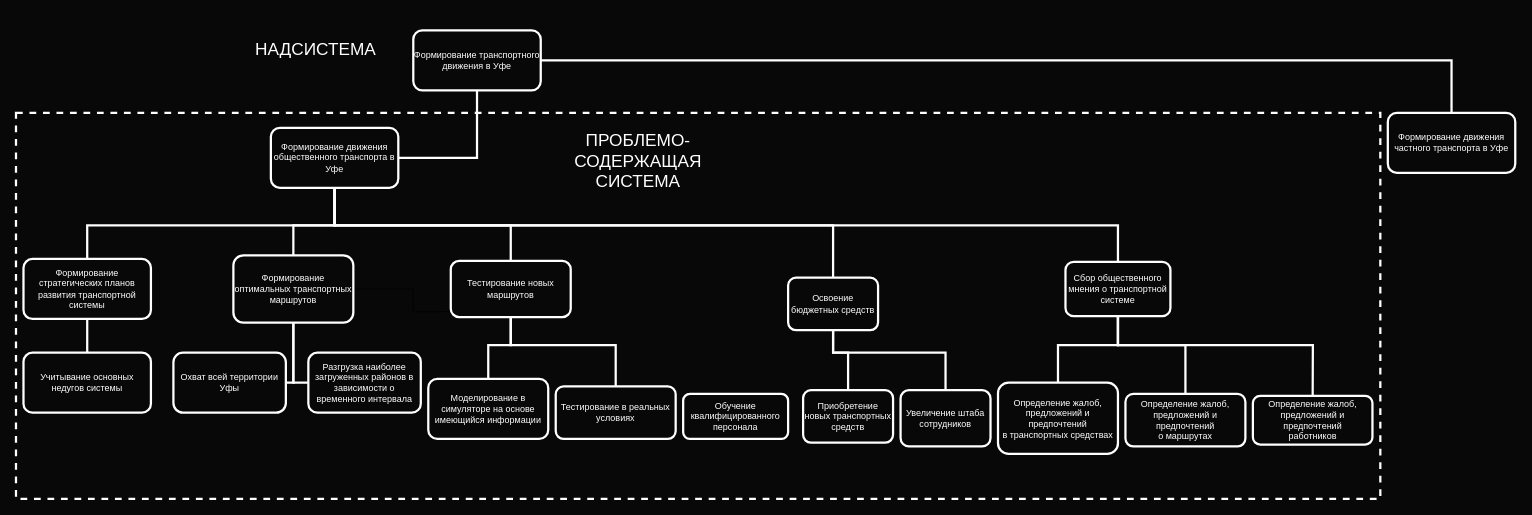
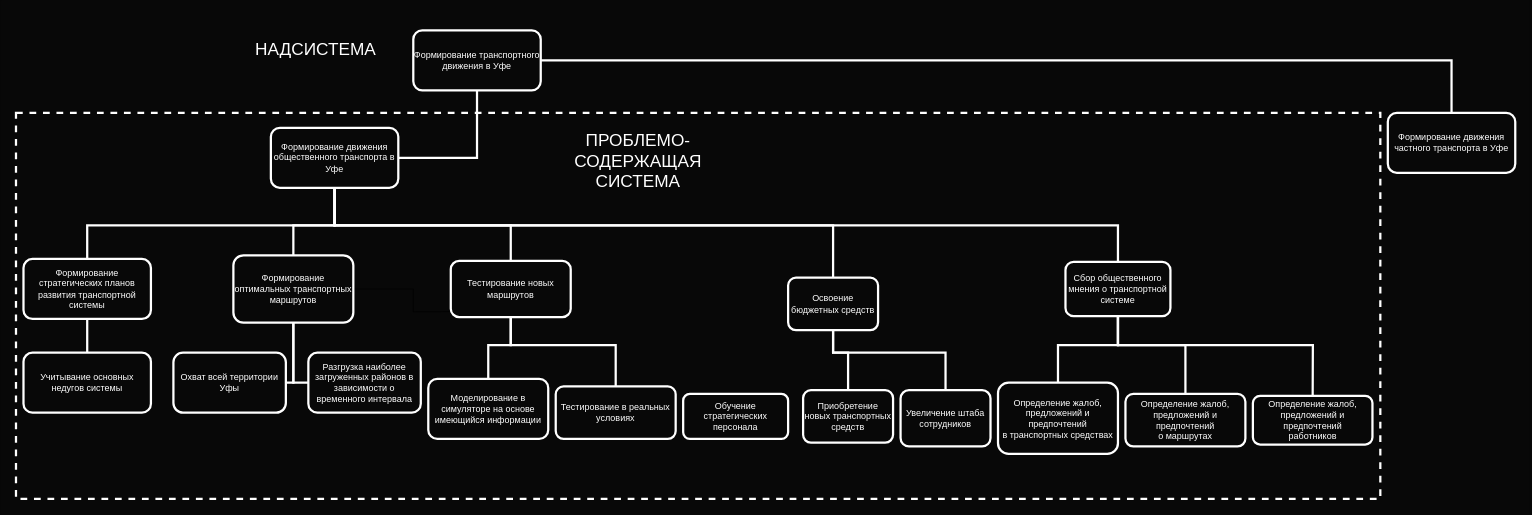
  <mxCell id="0" />
  <mxCell id="1" parent="0" />
  <mxCell id="2" value="Освоение бюджетных средств" style="rounded=1;whiteSpace=wrap;html=1;strokeColor=#FFFFFF;strokeWidth=3;fillColor=#080808;fontColor=#FFFFFF;" vertex="1" parent="1"><mxGeometry x="1050" y="370" width="120" height="70" as="geometry" /></mxCell>
- <mxCell id="3" value="Обучение квалифицированного персонала" style="rounded=1;whiteSpace=wrap;html=1;strokeColor=#FFFFFF;strokeWidth=3;fillColor=#080808;fontColor=#FFFFFF;" vertex="1" parent="1"><mxGeometry x="910" y="525" width="140" height="60" as="geometry" /></mxCell>
+ <mxCell id="3" value="Обучение стратегических персонала" style="rounded=1;whiteSpace=wrap;html=1;strokeColor=#FFFFFF;strokeWidth=3;fillColor=#080808;fontColor=#FFFFFF;" vertex="1" parent="1"><mxGeometry x="910" y="525" width="140" height="60" as="geometry" /></mxCell>
  <mxCell id="4" value="Приобретение новых транспортных средств" style="rounded=1;whiteSpace=wrap;html=1;strokeColor=#FFFFFF;strokeWidth=3;fillColor=#080808;fontColor=#FFFFFF;" vertex="1" parent="1"><mxGeometry x="1070" y="520" width="120" height="70" as="geometry" /></mxCell>
  <mxCell id="5" value="Увеличение штаба сотрудников" style="rounded=1;whiteSpace=wrap;html=1;strokeColor=#FFFFFF;strokeWidth=3;fillColor=#080808;fontColor=#FFFFFF;" vertex="1" parent="1"><mxGeometry x="1200" y="520" width="120" height="75" as="geometry" /></mxCell>
  <mxCell id="6" value="" style="edgeStyle=orthogonalEdgeStyle;rounded=0;orthogonalLoop=1;jettySize=auto;html=1;" edge="1" parent="1" source="7"><mxGeometry relative="1" as="geometry"><mxPoint x="630" y="415" as="targetPoint" /></mxGeometry></mxCell>
  <mxCell id="7" value="&lt;font color=&quot;#ffffff&quot;&gt;Формирование оптимальных транспортных маршрутов&lt;/font&gt;" style="rounded=1;whiteSpace=wrap;html=1;perimeterSpacing=0;fillColor=#080808;glass=0;strokeWidth=3;strokeColor=#FFFFFF;" vertex="1" parent="1"><mxGeometry x="310" y="340" width="160" height="90" as="geometry" /></mxCell>
  <mxCell id="8" value="&lt;font color=&quot;#ffffff&quot;&gt;Разгрузка наиболее загруженных районов в зависимости о временного интервала&lt;/font&gt;" style="rounded=1;whiteSpace=wrap;html=1;strokeColor=#FFFFFF;strokeWidth=3;fillColor=#080808;" vertex="1" parent="1"><mxGeometry x="410" y="470" width="150" height="80" as="geometry" /></mxCell>
  <mxCell id="9" value="&lt;font color=&quot;#ffffff&quot;&gt;Охват всей территории Уфы&lt;/font&gt;" style="rounded=1;whiteSpace=wrap;html=1;arcSize=16;strokeColor=#FFFFFF;strokeWidth=3;fillColor=#080808;" vertex="1" parent="1"><mxGeometry x="230" y="470" width="150" height="80" as="geometry" /></mxCell>
  <mxCell id="10" value="Тестирование новых маршрутов" style="rounded=1;whiteSpace=wrap;html=1;strokeColor=#FFFFFF;strokeWidth=3;fillColor=#080808;fontColor=#FFFFFF;" vertex="1" parent="1"><mxGeometry x="600" y="347.5" width="160" height="75" as="geometry" /></mxCell>
  <mxCell id="11" value="Моделирование в симуляторе на основе имеющийся информации" style="rounded=1;whiteSpace=wrap;html=1;strokeColor=#FFFFFF;strokeWidth=3;fillColor=#080808;fontColor=#FFFFFF;" vertex="1" parent="1"><mxGeometry x="570" y="505" width="160" height="80" as="geometry" /></mxCell>
  <mxCell id="12" value="Тестирование в реальных условиях" style="rounded=1;whiteSpace=wrap;html=1;strokeColor=#FFFFFF;strokeWidth=3;fillColor=#080808;fontColor=#FFFFFF;" vertex="1" parent="1"><mxGeometry x="740" y="515" width="160" height="70" as="geometry" /></mxCell>
  <mxCell id="13" value="Сбор общественного мнения о транспортной системе" style="rounded=1;whiteSpace=wrap;html=1;strokeColor=#FFFFFF;strokeWidth=3;fillColor=#080808;fontColor=#FFFFFF;" vertex="1" parent="1"><mxGeometry x="1420" y="348.75" width="140" height="72.5" as="geometry" /></mxCell>
  <mxCell id="14" value="Определение жалоб, предложений и предпочтений&lt;br&gt;в транспортных средствах" style="rounded=1;whiteSpace=wrap;html=1;strokeColor=#FFFFFF;strokeWidth=3;fillColor=#080808;fontColor=#FFFFFF;" vertex="1" parent="1"><mxGeometry x="1330" y="510" width="160" height="95" as="geometry" /></mxCell>
  <mxCell id="15" value="Определение жалоб, предложений и предпочтений&lt;br&gt;о маршрутах" style="rounded=1;whiteSpace=wrap;html=1;strokeColor=#FFFFFF;strokeWidth=3;fillColor=#080808;fontColor=#FFFFFF;" vertex="1" parent="1"><mxGeometry x="1500" y="525" width="160" height="70" as="geometry" /></mxCell>
  <mxCell id="16" value="Определение жалоб, предложений и предпочтений&lt;br&gt;работников" style="rounded=1;whiteSpace=wrap;html=1;strokeColor=#FFFFFF;strokeWidth=3;fillColor=#080808;fontColor=#FFFFFF;" vertex="1" parent="1"><mxGeometry x="1670" y="527.5" width="159.5" height="65" as="geometry" /></mxCell>
  <mxCell id="17" value="Формирование стратегических планов развития транспортной системы" style="rounded=1;whiteSpace=wrap;html=1;strokeColor=#FFFFFF;strokeWidth=3;fillColor=#080808;fontColor=#FFFFFF;" vertex="1" parent="1"><mxGeometry x="30" y="345" width="170" height="80" as="geometry" /></mxCell>
  <mxCell id="18" value="Учитывание основных недугов системы" style="rounded=1;whiteSpace=wrap;html=1;strokeColor=#FFFFFF;strokeWidth=3;fillColor=#080808;fontColor=#FFFFFF;" vertex="1" parent="1"><mxGeometry x="30" y="470" width="170" height="80" as="geometry" /></mxCell>
  <mxCell id="19" value="&lt;font color=&quot;#ffffff&quot;&gt;Формирование транспортного движения в Уфе&lt;/font&gt;" style="rounded=1;whiteSpace=wrap;html=1;perimeterSpacing=0;fillColor=#080808;glass=0;strokeWidth=3;strokeColor=#FFFFFF;" vertex="1" parent="1"><mxGeometry x="550" y="40" width="170" height="80" as="geometry" /></mxCell>
  <mxCell id="20" value="&lt;font color=&quot;#ffffff&quot;&gt;Формирование движения общественного транспорта в Уфе&lt;/font&gt;" style="rounded=1;whiteSpace=wrap;html=1;perimeterSpacing=0;fillColor=#080808;glass=0;strokeWidth=3;strokeColor=#FFFFFF;" vertex="1" parent="1"><mxGeometry x="360" y="170" width="170" height="80" as="geometry" /></mxCell>
  <mxCell id="21" value="" style="endArrow=none;html=1;rounded=0;strokeColor=#FFFFFF;strokeWidth=3;entryX=0.5;entryY=1;entryDx=0;entryDy=0;exitX=1;exitY=0.5;exitDx=0;exitDy=0;" edge="1" parent="1" source="20" target="19"><mxGeometry width="50" height="50" relative="1" as="geometry"><mxPoint x="601" y="220" as="sourcePoint" /><mxPoint x="651" y="170" as="targetPoint" /><Array as="points"><mxPoint x="635" y="210" /></Array></mxGeometry></mxCell>
  <mxCell id="22" value="&lt;font color=&quot;#ffffff&quot;&gt;Формирование движения частного транспорта в Уфе&lt;/font&gt;" style="rounded=1;whiteSpace=wrap;html=1;perimeterSpacing=0;fillColor=#080808;glass=0;strokeWidth=3;strokeColor=#FFFFFF;" vertex="1" parent="1"><mxGeometry x="1850" y="150" width="170" height="80" as="geometry" /></mxCell>
  <mxCell id="23" value="" style="endArrow=none;html=1;rounded=0;strokeColor=#FFFFFF;strokeWidth=3;entryX=0.5;entryY=1;entryDx=0;entryDy=0;exitX=0.5;exitY=0;exitDx=0;exitDy=0;" edge="1" parent="1" source="7" target="20"><mxGeometry width="50" height="50" relative="1" as="geometry"><mxPoint x="40" y="170" as="sourcePoint" /><mxPoint x="355" y="260" as="targetPoint" /><Array as="points"><mxPoint x="390" y="300" /><mxPoint x="445" y="300" /></Array></mxGeometry></mxCell>
  <mxCell id="24" value="" style="endArrow=none;html=1;rounded=0;fontColor=#FFFFFF;strokeWidth=3;strokeColor=#FFFFFF;entryX=0.5;entryY=1;entryDx=0;entryDy=0;exitX=1;exitY=0.5;exitDx=0;exitDy=0;" edge="1" parent="1" source="9" target="7"><mxGeometry width="50" height="50" relative="1" as="geometry"><mxPoint x="140" y="450" as="sourcePoint" /><mxPoint x="267" y="435" as="targetPoint" /><Array as="points"><mxPoint x="390" y="510" /></Array></mxGeometry></mxCell>
  <mxCell id="25" value="" style="endArrow=none;html=1;rounded=0;fontColor=#FFFFFF;strokeWidth=3;strokeColor=#FFFFFF;entryX=0;entryY=0.5;entryDx=0;entryDy=0;exitX=0.5;exitY=1;exitDx=0;exitDy=0;" edge="1" parent="1" source="7" target="8"><mxGeometry width="50" height="50" relative="1" as="geometry"><mxPoint x="340" y="555" as="sourcePoint" /><mxPoint x="467" y="540" as="targetPoint" /><Array as="points"><mxPoint x="390" y="510" /></Array></mxGeometry></mxCell>
  <mxCell id="26" value="" style="endArrow=none;html=1;rounded=0;fontColor=#FFFFFF;strokeWidth=3;strokeColor=#FFFFFF;entryX=0.5;entryY=1;entryDx=0;entryDy=0;exitX=0.5;exitY=0;exitDx=0;exitDy=0;" edge="1" parent="1" source="17" target="20"><mxGeometry width="50" height="50" relative="1" as="geometry"><mxPoint x="180" y="255" as="sourcePoint" /><mxPoint x="307" y="240" as="targetPoint" /><Array as="points"><mxPoint x="115" y="300" /><mxPoint x="445" y="300" /></Array></mxGeometry></mxCell>
  <mxCell id="27" value="" style="endArrow=none;html=1;rounded=0;fontColor=#FFFFFF;strokeWidth=3;strokeColor=#FFFFFF;exitX=0.5;exitY=1;exitDx=0;exitDy=0;entryX=0.5;entryY=0;entryDx=0;entryDy=0;" edge="1" parent="1" source="17" target="18"><mxGeometry width="50" height="50" relative="1" as="geometry"><mxPoint x="70" y="465" as="sourcePoint" /><mxPoint x="197" y="450" as="targetPoint" /></mxGeometry></mxCell>
  <mxCell id="28" value="" style="endArrow=none;html=1;rounded=0;fontColor=#FFFFFF;strokeWidth=3;strokeColor=#FFFFFF;exitX=0.5;exitY=1;exitDx=0;exitDy=0;entryX=0.5;entryY=0;entryDx=0;entryDy=0;" edge="1" parent="1" source="20" target="10"><mxGeometry width="50" height="50" relative="1" as="geometry"><mxPoint x="660" y="315" as="sourcePoint" /><mxPoint x="787" y="300" as="targetPoint" /><Array as="points"><mxPoint x="445" y="300" /><mxPoint x="680" y="300" /></Array></mxGeometry></mxCell>
  <mxCell id="29" value="" style="rounded=0;whiteSpace=wrap;html=1;dashed=1;strokeColor=#FFFFFF;strokeWidth=3;fillColor=none;" vertex="1" parent="1"><mxGeometry x="20" y="150" width="1820" height="515" as="geometry" /></mxCell>
  <mxCell id="30" value="&lt;font color=&quot;#ffffff&quot;&gt;ПРОБЛЕМО-СОДЕРЖАЩАЯ СИСТЕМА&lt;/font&gt;" style="rounded=0;whiteSpace=wrap;html=1;opacity=0;fontColor=#EA6565;fontSize=23;" vertex="1" parent="1"><mxGeometry x="740" y="170" width="220" height="90" as="geometry" /></mxCell>
  <mxCell id="31" value="НАДСИСТЕМА" style="rounded=0;whiteSpace=wrap;html=1;opacity=0;fontColor=#FFFFFF;fontSize=23;" vertex="1" parent="1"><mxGeometry x="310" y="20" width="220" height="90" as="geometry" /></mxCell>
  <mxCell id="32" value="" style="endArrow=none;html=1;rounded=0;strokeWidth=3;strokeColor=#FFFFFF;entryX=0.5;entryY=1;entryDx=0;entryDy=0;exitX=0.5;exitY=0;exitDx=0;exitDy=0;" edge="1" parent="1" source="11" target="10"><mxGeometry width="50" height="50" relative="1" as="geometry"><mxPoint x="640" y="490" as="sourcePoint" /><mxPoint x="690" y="440" as="targetPoint" /><Array as="points"><mxPoint x="650" y="460" /><mxPoint x="680" y="460" /></Array></mxGeometry></mxCell>
  <mxCell id="33" value="" style="endArrow=none;html=1;rounded=0;strokeWidth=3;strokeColor=#FFFFFF;entryX=0.5;entryY=1;entryDx=0;entryDy=0;exitX=0.5;exitY=0;exitDx=0;exitDy=0;" edge="1" parent="1" source="12" target="10"><mxGeometry width="50" height="50" relative="1" as="geometry"><mxPoint x="730" y="505" as="sourcePoint" /><mxPoint x="780" y="455" as="targetPoint" /><Array as="points"><mxPoint x="820" y="460" /><mxPoint x="680" y="460" /></Array></mxGeometry></mxCell>
  <mxCell id="34" value="" style="endArrow=none;html=1;rounded=0;strokeWidth=3;strokeColor=#FFFFFF;entryX=0.5;entryY=1;entryDx=0;entryDy=0;exitX=0.5;exitY=0;exitDx=0;exitDy=0;" edge="1" parent="1" source="4" target="2"><mxGeometry width="50" height="50" relative="1" as="geometry"><mxPoint x="900" y="520" as="sourcePoint" /><mxPoint x="950" y="470" as="targetPoint" /><Array as="points"><mxPoint x="1130" y="470" /><mxPoint x="1110" y="470" /></Array></mxGeometry></mxCell>
  <mxCell id="35" value="" style="endArrow=none;html=1;rounded=0;strokeWidth=3;strokeColor=#FFFFFF;exitX=0.5;exitY=0;exitDx=0;exitDy=0;entryX=0.5;entryY=1;entryDx=0;entryDy=0;" edge="1" parent="1" source="5" target="2"><mxGeometry width="50" height="50" relative="1" as="geometry"><mxPoint x="1240" y="490" as="sourcePoint" /><mxPoint x="1290" y="440" as="targetPoint" /><Array as="points"><mxPoint x="1260" y="470" /><mxPoint x="1110" y="470" /></Array></mxGeometry></mxCell>
  <mxCell id="36" value="" style="endArrow=none;html=1;rounded=0;strokeWidth=3;strokeColor=#FFFFFF;entryX=0.5;entryY=1;entryDx=0;entryDy=0;exitX=0.5;exitY=0;exitDx=0;exitDy=0;" edge="1" parent="1" source="2" target="20"><mxGeometry width="50" height="50" relative="1" as="geometry"><mxPoint x="850" y="401.25" as="sourcePoint" /><mxPoint x="900" y="351.25" as="targetPoint" /><Array as="points"><mxPoint x="1110" y="300" /><mxPoint x="445" y="300" /></Array></mxGeometry></mxCell>
  <mxCell id="37" value="" style="endArrow=none;html=1;rounded=0;strokeWidth=3;strokeColor=#FFFFFF;entryX=0.5;entryY=1;entryDx=0;entryDy=0;exitX=0.5;exitY=0;exitDx=0;exitDy=0;" edge="1" parent="1" source="14" target="13"><mxGeometry width="50" height="50" relative="1" as="geometry"><mxPoint x="1430" y="515" as="sourcePoint" /><mxPoint x="1480" y="465" as="targetPoint" /><Array as="points"><mxPoint x="1410" y="460" /><mxPoint x="1490" y="460" /></Array></mxGeometry></mxCell>
  <mxCell id="38" value="" style="endArrow=none;html=1;rounded=0;strokeWidth=3;strokeColor=#FFFFFF;entryX=0.5;entryY=1;entryDx=0;entryDy=0;exitX=0.5;exitY=0;exitDx=0;exitDy=0;" edge="1" parent="1" source="15" target="13"><mxGeometry width="50" height="50" relative="1" as="geometry"><mxPoint x="1537" y="515" as="sourcePoint" /><mxPoint x="1587" y="465" as="targetPoint" /><Array as="points"><mxPoint x="1580" y="460" /><mxPoint x="1490" y="460" /></Array></mxGeometry></mxCell>
  <mxCell id="39" value="" style="endArrow=none;html=1;rounded=0;strokeWidth=3;strokeColor=#FFFFFF;entryX=0.5;entryY=1;entryDx=0;entryDy=0;exitX=0.5;exitY=0;exitDx=0;exitDy=0;" edge="1" parent="1" source="16" target="13"><mxGeometry width="50" height="50" relative="1" as="geometry"><mxPoint x="1670" y="510" as="sourcePoint" /><mxPoint x="1720" y="460" as="targetPoint" /><Array as="points"><mxPoint x="1750" y="460" /><mxPoint x="1490" y="460" /></Array></mxGeometry></mxCell>
  <mxCell id="40" value="" style="endArrow=none;html=1;rounded=0;strokeWidth=3;strokeColor=#FFFFFF;exitX=0.5;exitY=0;exitDx=0;exitDy=0;entryX=0.5;entryY=1;entryDx=0;entryDy=0;" edge="1" parent="1" source="13" target="20"><mxGeometry width="50" height="50" relative="1" as="geometry"><mxPoint x="1450" y="348.75" as="sourcePoint" /><mxPoint x="1500" y="298.75" as="targetPoint" /><Array as="points"><mxPoint x="1490" y="300" /><mxPoint x="445" y="300" /></Array></mxGeometry></mxCell>
  <mxCell id="41" value="" style="endArrow=none;html=1;rounded=0;strokeWidth=3;strokeColor=#FFFFFF;exitX=1;exitY=0.5;exitDx=0;exitDy=0;entryX=0.5;entryY=0;entryDx=0;entryDy=0;" edge="1" parent="1" source="19" target="22"><mxGeometry width="50" height="50" relative="1" as="geometry"><mxPoint x="990" y="100" as="sourcePoint" /><mxPoint x="1040" y="50" as="targetPoint" /><Array as="points"><mxPoint x="1935" y="80" /></Array></mxGeometry></mxCell>
